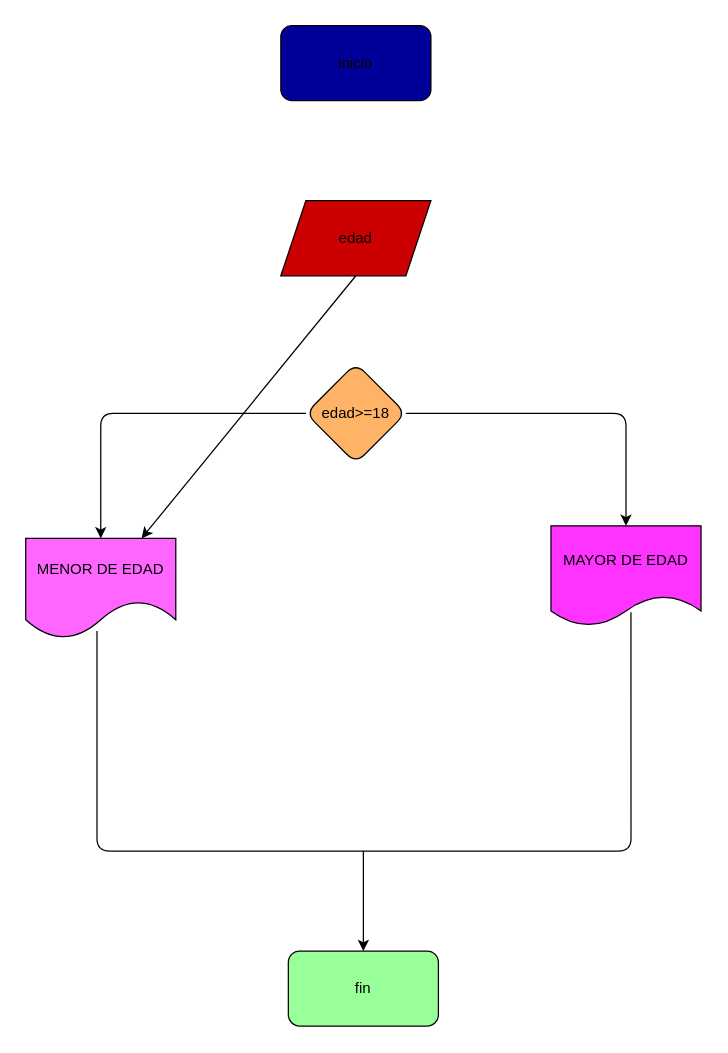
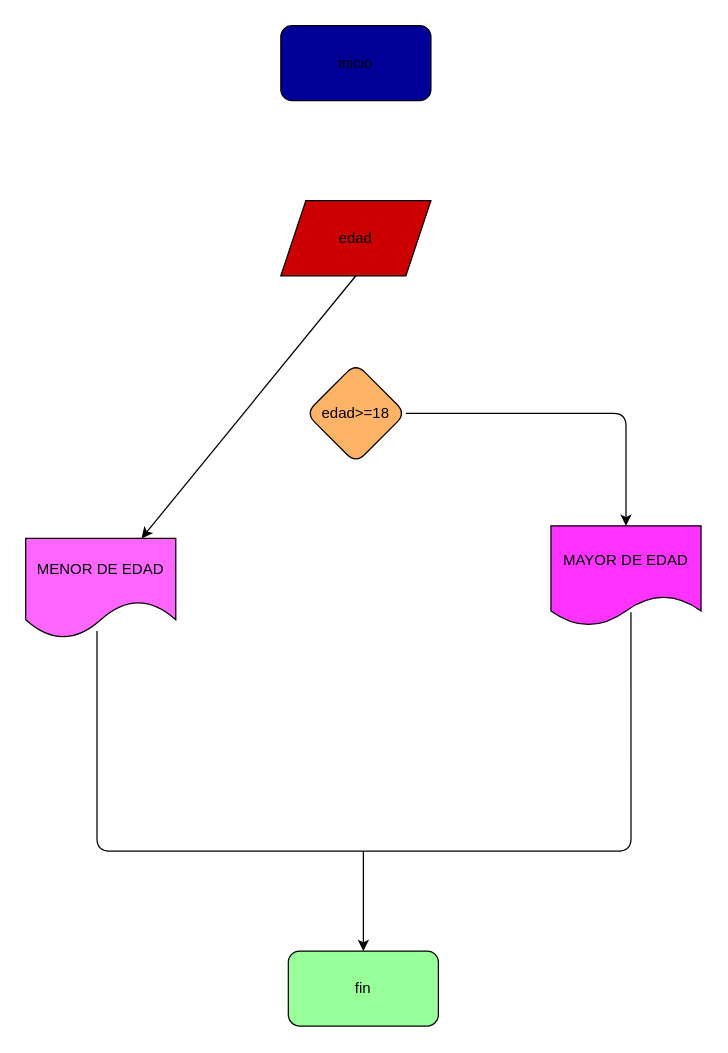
  <mxCell id="0" />
  <mxCell id="1" parent="0" />
  <mxCell id="2" value="inicio" style="rounded=1;whiteSpace=wrap;html=1;fillColor=#000099;" vertex="1" parent="1"><mxGeometry x="224" y="20" width="120" height="60" as="geometry" /></mxCell>
  <mxCell id="3" value="" style="edgeStyle=none;html=1;exitX=0.5;exitY=1;exitDx=0;exitDy=0;" edge="1" parent="1" source="10" target="8"><mxGeometry relative="1" as="geometry"><mxPoint x="400" y="220" as="sourcePoint" /></mxGeometry></mxCell>
  <mxCell id="4" value="" style="edgeStyle=none;html=1;" edge="1" parent="1" source="6" target="7"><mxGeometry relative="1" as="geometry"><Array as="points"><mxPoint x="500" y="330" /></Array></mxGeometry></mxCell>
- <mxCell id="5" value="" style="edgeStyle=none;html=1;" edge="1" parent="1" source="6" target="8"><mxGeometry relative="1" as="geometry"><Array as="points"><mxPoint x="80" y="330" /></Array></mxGeometry></mxCell>
  <mxCell id="6" value="edad&amp;gt;=18" style="rhombus;whiteSpace=wrap;html=1;rounded=1;fillColor=#FFB366;" vertex="1" parent="1"><mxGeometry x="244" y="290" width="80" height="80" as="geometry" /></mxCell>
  <mxCell id="7" value="MAYOR DE EDAD" style="shape=document;whiteSpace=wrap;html=1;boundedLbl=1;rounded=1;fillColor=#FF33FF;" vertex="1" parent="1"><mxGeometry x="440" y="420" width="120" height="80" as="geometry" /></mxCell>
  <mxCell id="8" value="MENOR DE EDAD" style="shape=document;whiteSpace=wrap;html=1;boundedLbl=1;rounded=1;size=0.375;fillColor=#FF66FF;" vertex="1" parent="1"><mxGeometry x="20" y="430" width="120" height="80" as="geometry" /></mxCell>
  <mxCell id="9" value="fin" style="whiteSpace=wrap;html=1;rounded=1;fillColor=#99FF99;" vertex="1" parent="1"><mxGeometry x="230" y="760" width="120" height="60" as="geometry" /></mxCell>
  <mxCell id="10" value="edad" style="shape=parallelogram;perimeter=parallelogramPerimeter;whiteSpace=wrap;html=1;fixedSize=1;fillColor=#CC0000;" vertex="1" parent="1"><mxGeometry x="224" y="160" width="120" height="60" as="geometry" /></mxCell>
  <mxCell id="11" value="" style="endArrow=none;html=1;exitX=0.475;exitY=0.925;exitDx=0;exitDy=0;entryX=0.533;entryY=0.863;entryDx=0;entryDy=0;entryPerimeter=0;exitPerimeter=0;" edge="1" parent="1" source="8" target="7"><mxGeometry width="50" height="50" relative="1" as="geometry"><mxPoint x="260" y="600" as="sourcePoint" /><mxPoint x="310" y="550" as="targetPoint" /><Array as="points"><mxPoint x="77" y="680" /><mxPoint x="290" y="680" /><mxPoint x="504" y="680" /></Array></mxGeometry></mxCell>
  <mxCell id="12" value="" style="endArrow=classic;html=1;entryX=0.5;entryY=0;entryDx=0;entryDy=0;" edge="1" parent="1" target="9"><mxGeometry width="50" height="50" relative="1" as="geometry"><mxPoint x="290" y="680" as="sourcePoint" /><mxPoint x="330" y="700" as="targetPoint" /></mxGeometry></mxCell>
